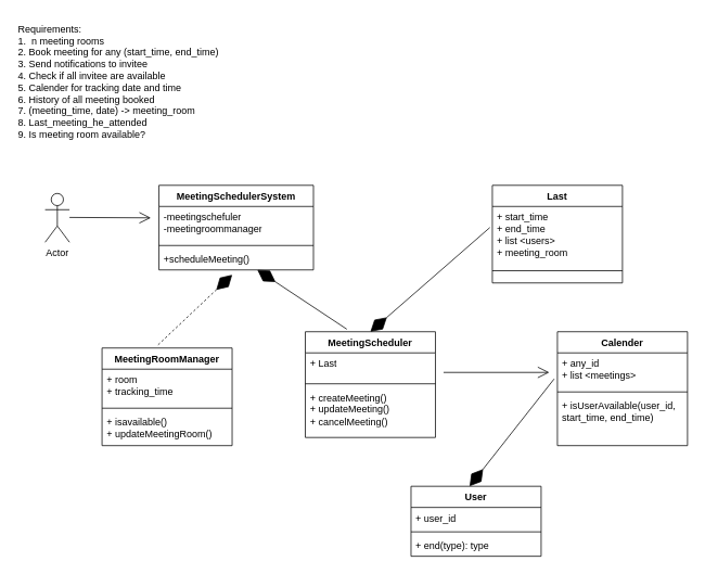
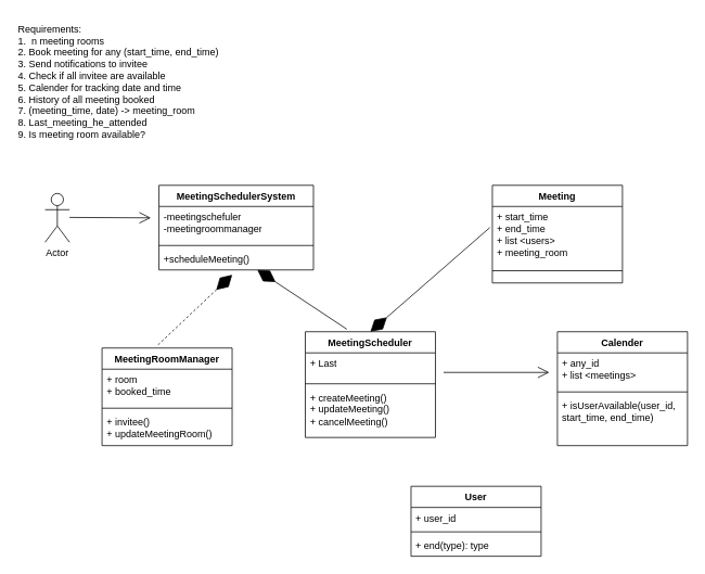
  <mxCell id="0" />
  <mxCell id="1" parent="0" />
  <mxCell id="2" value="Requirements:&lt;br&gt;1.&amp;nbsp; n meeting rooms&lt;br&gt;2. Book meeting for any (start_time, end_time)&lt;br&gt;3. Send notifications to invitee&lt;br&gt;4. Check if all invitee are available&lt;br&gt;5. Calender for tracking date and time&lt;br&gt;6. History of all meeting booked&lt;br&gt;7. (meeting_time, date) -&amp;gt; meeting_room&lt;br&gt;8. Last_meeting_he_attended&lt;br&gt;9. Is meeting room available?" style="text;html=1;align=left;verticalAlign=middle;resizable=0;points=[];autosize=1;strokeColor=none;fillColor=none;" vertex="1" parent="1"><mxGeometry x="20" y="20" width="270" height="160" as="geometry" /></mxCell>
  <mxCell id="3" value="Actor" style="shape=umlActor;verticalLabelPosition=bottom;verticalAlign=top;html=1;" vertex="1" parent="1"><mxGeometry x="55" y="237" width="30" height="60" as="geometry" /></mxCell>
  <mxCell id="4" value="MeetingSchedulerSystem" style="swimlane;fontStyle=1;align=center;verticalAlign=top;childLayout=stackLayout;horizontal=1;startSize=26;horizontalStack=0;resizeParent=1;resizeParentMax=0;resizeLast=0;collapsible=1;marginBottom=0;whiteSpace=wrap;html=1;" vertex="1" parent="1"><mxGeometry x="195" y="227" width="190" height="104" as="geometry"><mxRectangle x="160" y="327" width="190" height="30" as="alternateBounds" /></mxGeometry></mxCell>
  <mxCell id="5" value="-meetingschefuler&lt;div&gt;-meetingroommanager&lt;/div&gt;" style="text;strokeColor=none;fillColor=none;align=left;verticalAlign=top;spacingLeft=4;spacingRight=4;overflow=hidden;rotatable=0;points=[[0,0.5],[1,0.5]];portConstraint=eastwest;whiteSpace=wrap;html=1;" vertex="1" parent="4"><mxGeometry y="26" width="190" height="44" as="geometry" /></mxCell>
  <mxCell id="6" value="" style="line;strokeWidth=1;fillColor=none;align=left;verticalAlign=middle;spacingTop=-1;spacingLeft=3;spacingRight=3;rotatable=0;labelPosition=right;points=[];portConstraint=eastwest;strokeColor=inherit;" vertex="1" parent="4"><mxGeometry y="70" width="190" height="8" as="geometry" /></mxCell>
  <mxCell id="7" value="+scheduleMeeting()" style="text;strokeColor=none;fillColor=none;align=left;verticalAlign=top;spacingLeft=4;spacingRight=4;overflow=hidden;rotatable=0;points=[[0,0.5],[1,0.5]];portConstraint=eastwest;whiteSpace=wrap;html=1;" vertex="1" parent="4"><mxGeometry y="78" width="190" height="26" as="geometry" /></mxCell>
  <mxCell id="8" value="MeetingRoomManager" style="swimlane;fontStyle=1;align=center;verticalAlign=top;childLayout=stackLayout;horizontal=1;startSize=26;horizontalStack=0;resizeParent=1;resizeParentMax=0;resizeLast=0;collapsible=1;marginBottom=0;whiteSpace=wrap;html=1;" vertex="1" parent="1"><mxGeometry x="125" y="427" width="160" height="120" as="geometry" /></mxCell>
- <mxCell id="9" value="+ room&lt;br&gt;+ tracking_time&lt;div&gt;&lt;br/&gt;&lt;/div&gt;" style="text;strokeColor=none;fillColor=none;align=left;verticalAlign=top;spacingLeft=4;spacingRight=4;overflow=hidden;rotatable=0;points=[[0,0.5],[1,0.5]];portConstraint=eastwest;whiteSpace=wrap;html=1;" vertex="1" parent="8"><mxGeometry y="26" width="160" height="44" as="geometry" /></mxCell>
+ <mxCell id="9" value="+ room&lt;br&gt;+ booked_time&lt;div&gt;&lt;br/&gt;&lt;/div&gt;" style="text;strokeColor=none;fillColor=none;align=left;verticalAlign=top;spacingLeft=4;spacingRight=4;overflow=hidden;rotatable=0;points=[[0,0.5],[1,0.5]];portConstraint=eastwest;whiteSpace=wrap;html=1;" vertex="1" parent="8"><mxGeometry y="26" width="160" height="44" as="geometry" /></mxCell>
  <mxCell id="10" value="" style="line;strokeWidth=1;fillColor=none;align=left;verticalAlign=middle;spacingTop=-1;spacingLeft=3;spacingRight=3;rotatable=0;labelPosition=right;points=[];portConstraint=eastwest;strokeColor=inherit;" vertex="1" parent="8"><mxGeometry y="70" width="160" height="8" as="geometry" /></mxCell>
- <mxCell id="11" value="+ isavailable()&lt;br&gt;+ updateMeetingRoom()" style="text;strokeColor=none;fillColor=none;align=left;verticalAlign=top;spacingLeft=4;spacingRight=4;overflow=hidden;rotatable=0;points=[[0,0.5],[1,0.5]];portConstraint=eastwest;whiteSpace=wrap;html=1;" vertex="1" parent="8"><mxGeometry y="78" width="160" height="42" as="geometry" /></mxCell>
+ <mxCell id="11" value="+ invitee()&lt;br&gt;+ updateMeetingRoom()" style="text;strokeColor=none;fillColor=none;align=left;verticalAlign=top;spacingLeft=4;spacingRight=4;overflow=hidden;rotatable=0;points=[[0,0.5],[1,0.5]];portConstraint=eastwest;whiteSpace=wrap;html=1;" vertex="1" parent="8"><mxGeometry y="78" width="160" height="42" as="geometry" /></mxCell>
  <mxCell id="12" value="MeetingScheduler" style="swimlane;fontStyle=1;align=center;verticalAlign=top;childLayout=stackLayout;horizontal=1;startSize=26;horizontalStack=0;resizeParent=1;resizeParentMax=0;resizeLast=0;collapsible=1;marginBottom=0;whiteSpace=wrap;html=1;" vertex="1" parent="1"><mxGeometry x="375" y="407" width="160" height="130" as="geometry" /></mxCell>
  <mxCell id="13" value="+ Last" style="text;strokeColor=none;fillColor=none;align=left;verticalAlign=top;spacingLeft=4;spacingRight=4;overflow=hidden;rotatable=0;points=[[0,0.5],[1,0.5]];portConstraint=eastwest;whiteSpace=wrap;html=1;" vertex="1" parent="12"><mxGeometry y="26" width="160" height="34" as="geometry" /></mxCell>
  <mxCell id="14" value="" style="line;strokeWidth=1;fillColor=none;align=left;verticalAlign=middle;spacingTop=-1;spacingLeft=3;spacingRight=3;rotatable=0;labelPosition=right;points=[];portConstraint=eastwest;strokeColor=inherit;" vertex="1" parent="12"><mxGeometry y="60" width="160" height="8" as="geometry" /></mxCell>
  <mxCell id="15" value="+ createMeeting()&lt;br&gt;+ updateMeeting()&lt;br&gt;+ cancelMeeting()" style="text;strokeColor=none;fillColor=none;align=left;verticalAlign=top;spacingLeft=4;spacingRight=4;overflow=hidden;rotatable=0;points=[[0,0.5],[1,0.5]];portConstraint=eastwest;whiteSpace=wrap;html=1;" vertex="1" parent="12"><mxGeometry y="68" width="160" height="62" as="geometry" /></mxCell>
- <mxCell id="16" value="Last" style="swimlane;fontStyle=1;align=center;verticalAlign=top;childLayout=stackLayout;horizontal=1;startSize=26;horizontalStack=0;resizeParent=1;resizeParentMax=0;resizeLast=0;collapsible=1;marginBottom=0;whiteSpace=wrap;html=1;" vertex="1" parent="1"><mxGeometry x="605" y="227" width="160" height="120" as="geometry" /></mxCell>
+ <mxCell id="16" value="Meeting" style="swimlane;fontStyle=1;align=center;verticalAlign=top;childLayout=stackLayout;horizontal=1;startSize=26;horizontalStack=0;resizeParent=1;resizeParentMax=0;resizeLast=0;collapsible=1;marginBottom=0;whiteSpace=wrap;html=1;" vertex="1" parent="1"><mxGeometry x="605" y="227" width="160" height="120" as="geometry" /></mxCell>
  <mxCell id="17" value="+ start_time&lt;br&gt;+ end_time&lt;br&gt;+ list &amp;lt;users&amp;gt;&lt;br&gt;+ meeting_room" style="text;strokeColor=none;fillColor=none;align=left;verticalAlign=top;spacingLeft=4;spacingRight=4;overflow=hidden;rotatable=0;points=[[0,0.5],[1,0.5]];portConstraint=eastwest;whiteSpace=wrap;html=1;" vertex="1" parent="16"><mxGeometry y="26" width="160" height="64" as="geometry" /></mxCell>
  <mxCell id="18" value="" style="line;strokeWidth=1;fillColor=none;align=left;verticalAlign=middle;spacingTop=-1;spacingLeft=3;spacingRight=3;rotatable=0;labelPosition=right;points=[];portConstraint=eastwest;strokeColor=inherit;" vertex="1" parent="16"><mxGeometry y="90" width="160" height="30" as="geometry" /></mxCell>
  <mxCell id="19" value="Calender" style="swimlane;fontStyle=1;align=center;verticalAlign=top;childLayout=stackLayout;horizontal=1;startSize=26;horizontalStack=0;resizeParent=1;resizeParentMax=0;resizeLast=0;collapsible=1;marginBottom=0;whiteSpace=wrap;html=1;" vertex="1" parent="1"><mxGeometry x="685" y="407" width="160" height="140" as="geometry" /></mxCell>
  <mxCell id="20" value="+ any_id&lt;br&gt;+ list &amp;lt;meetings&amp;gt;" style="text;strokeColor=none;fillColor=none;align=left;verticalAlign=top;spacingLeft=4;spacingRight=4;overflow=hidden;rotatable=0;points=[[0,0.5],[1,0.5]];portConstraint=eastwest;whiteSpace=wrap;html=1;" vertex="1" parent="19"><mxGeometry y="26" width="160" height="44" as="geometry" /></mxCell>
  <mxCell id="21" value="" style="line;strokeWidth=1;fillColor=none;align=left;verticalAlign=middle;spacingTop=-1;spacingLeft=3;spacingRight=3;rotatable=0;labelPosition=right;points=[];portConstraint=eastwest;strokeColor=inherit;" vertex="1" parent="19"><mxGeometry y="70" width="160" height="8" as="geometry" /></mxCell>
  <mxCell id="22" value="+ isUserAvailable(user_id, start_time, end_time)" style="text;strokeColor=none;fillColor=none;align=left;verticalAlign=top;spacingLeft=4;spacingRight=4;overflow=hidden;rotatable=0;points=[[0,0.5],[1,0.5]];portConstraint=eastwest;whiteSpace=wrap;html=1;" vertex="1" parent="19"><mxGeometry y="78" width="160" height="62" as="geometry" /></mxCell>
  <mxCell id="23" value="" style="endArrow=diamondThin;endFill=1;endSize=24;html=1;rounded=0;exitX=-0.019;exitY=0.405;exitDx=0;exitDy=0;exitPerimeter=0;" edge="1" parent="1" source="17"><mxGeometry width="160" relative="1" as="geometry"><mxPoint x="515" y="290" as="sourcePoint" /><mxPoint x="455" y="407" as="targetPoint" /></mxGeometry></mxCell>
  <mxCell id="24" value="User" style="swimlane;fontStyle=1;align=center;verticalAlign=top;childLayout=stackLayout;horizontal=1;startSize=26;horizontalStack=0;resizeParent=1;resizeParentMax=0;resizeLast=0;collapsible=1;marginBottom=0;whiteSpace=wrap;html=1;" vertex="1" parent="1"><mxGeometry x="505" y="597" width="160" height="86" as="geometry" /></mxCell>
  <mxCell id="25" value="+ user_id" style="text;strokeColor=none;fillColor=none;align=left;verticalAlign=top;spacingLeft=4;spacingRight=4;overflow=hidden;rotatable=0;points=[[0,0.5],[1,0.5]];portConstraint=eastwest;whiteSpace=wrap;html=1;" vertex="1" parent="24"><mxGeometry y="26" width="160" height="26" as="geometry" /></mxCell>
  <mxCell id="26" value="" style="line;strokeWidth=1;fillColor=none;align=left;verticalAlign=middle;spacingTop=-1;spacingLeft=3;spacingRight=3;rotatable=0;labelPosition=right;points=[];portConstraint=eastwest;strokeColor=inherit;" vertex="1" parent="24"><mxGeometry y="52" width="160" height="8" as="geometry" /></mxCell>
  <mxCell id="27" value="+ end(type): type" style="text;strokeColor=none;fillColor=none;align=left;verticalAlign=top;spacingLeft=4;spacingRight=4;overflow=hidden;rotatable=0;points=[[0,0.5],[1,0.5]];portConstraint=eastwest;whiteSpace=wrap;html=1;" vertex="1" parent="24"><mxGeometry y="60" width="160" height="26" as="geometry" /></mxCell>
  <mxCell id="28" value="" style="endArrow=diamondThin;endFill=1;endSize=24;html=1;rounded=0;exitX=0.431;exitY=-0.033;exitDx=0;exitDy=0;exitPerimeter=0;entryX=0.474;entryY=1.231;entryDx=0;entryDy=0;entryPerimeter=0;dashed=1;" edge="1" parent="1" source="8" target="7"><mxGeometry width="160" relative="1" as="geometry"><mxPoint x="115" y="335" as="sourcePoint" /><mxPoint x="275" y="335" as="targetPoint" /></mxGeometry></mxCell>
  <mxCell id="29" value="" style="endArrow=diamondThin;endFill=1;endSize=24;html=1;rounded=0;exitX=0.319;exitY=-0.024;exitDx=0;exitDy=0;exitPerimeter=0;" edge="1" parent="1" source="12"><mxGeometry width="160" relative="1" as="geometry"><mxPoint x="235" y="419" as="sourcePoint" /><mxPoint x="316" y="331" as="targetPoint" /></mxGeometry></mxCell>
- <mxCell id="30" value="" style="endArrow=diamondThin;endFill=1;endSize=24;html=1;rounded=0;entryX=0.45;entryY=0;entryDx=0;entryDy=0;entryPerimeter=0;exitX=-0.025;exitY=0.727;exitDx=0;exitDy=0;exitPerimeter=0;" edge="1" parent="1" source="20" target="24"><mxGeometry width="160" relative="1" as="geometry"><mxPoint x="385" y="407" as="sourcePoint" /><mxPoint x="545" y="407" as="targetPoint" /></mxGeometry></mxCell>
  <mxCell id="31" value="" style="endArrow=open;endFill=1;endSize=12;html=1;rounded=0;" edge="1" parent="1"><mxGeometry width="160" relative="1" as="geometry"><mxPoint x="85" y="266.5" as="sourcePoint" /><mxPoint x="185" y="267" as="targetPoint" /></mxGeometry></mxCell>
  <mxCell id="32" value="" style="endArrow=open;endFill=1;endSize=12;html=1;rounded=0;" edge="1" parent="1"><mxGeometry width="160" relative="1" as="geometry"><mxPoint x="545" y="457" as="sourcePoint" /><mxPoint x="675" y="457" as="targetPoint" /></mxGeometry></mxCell>
